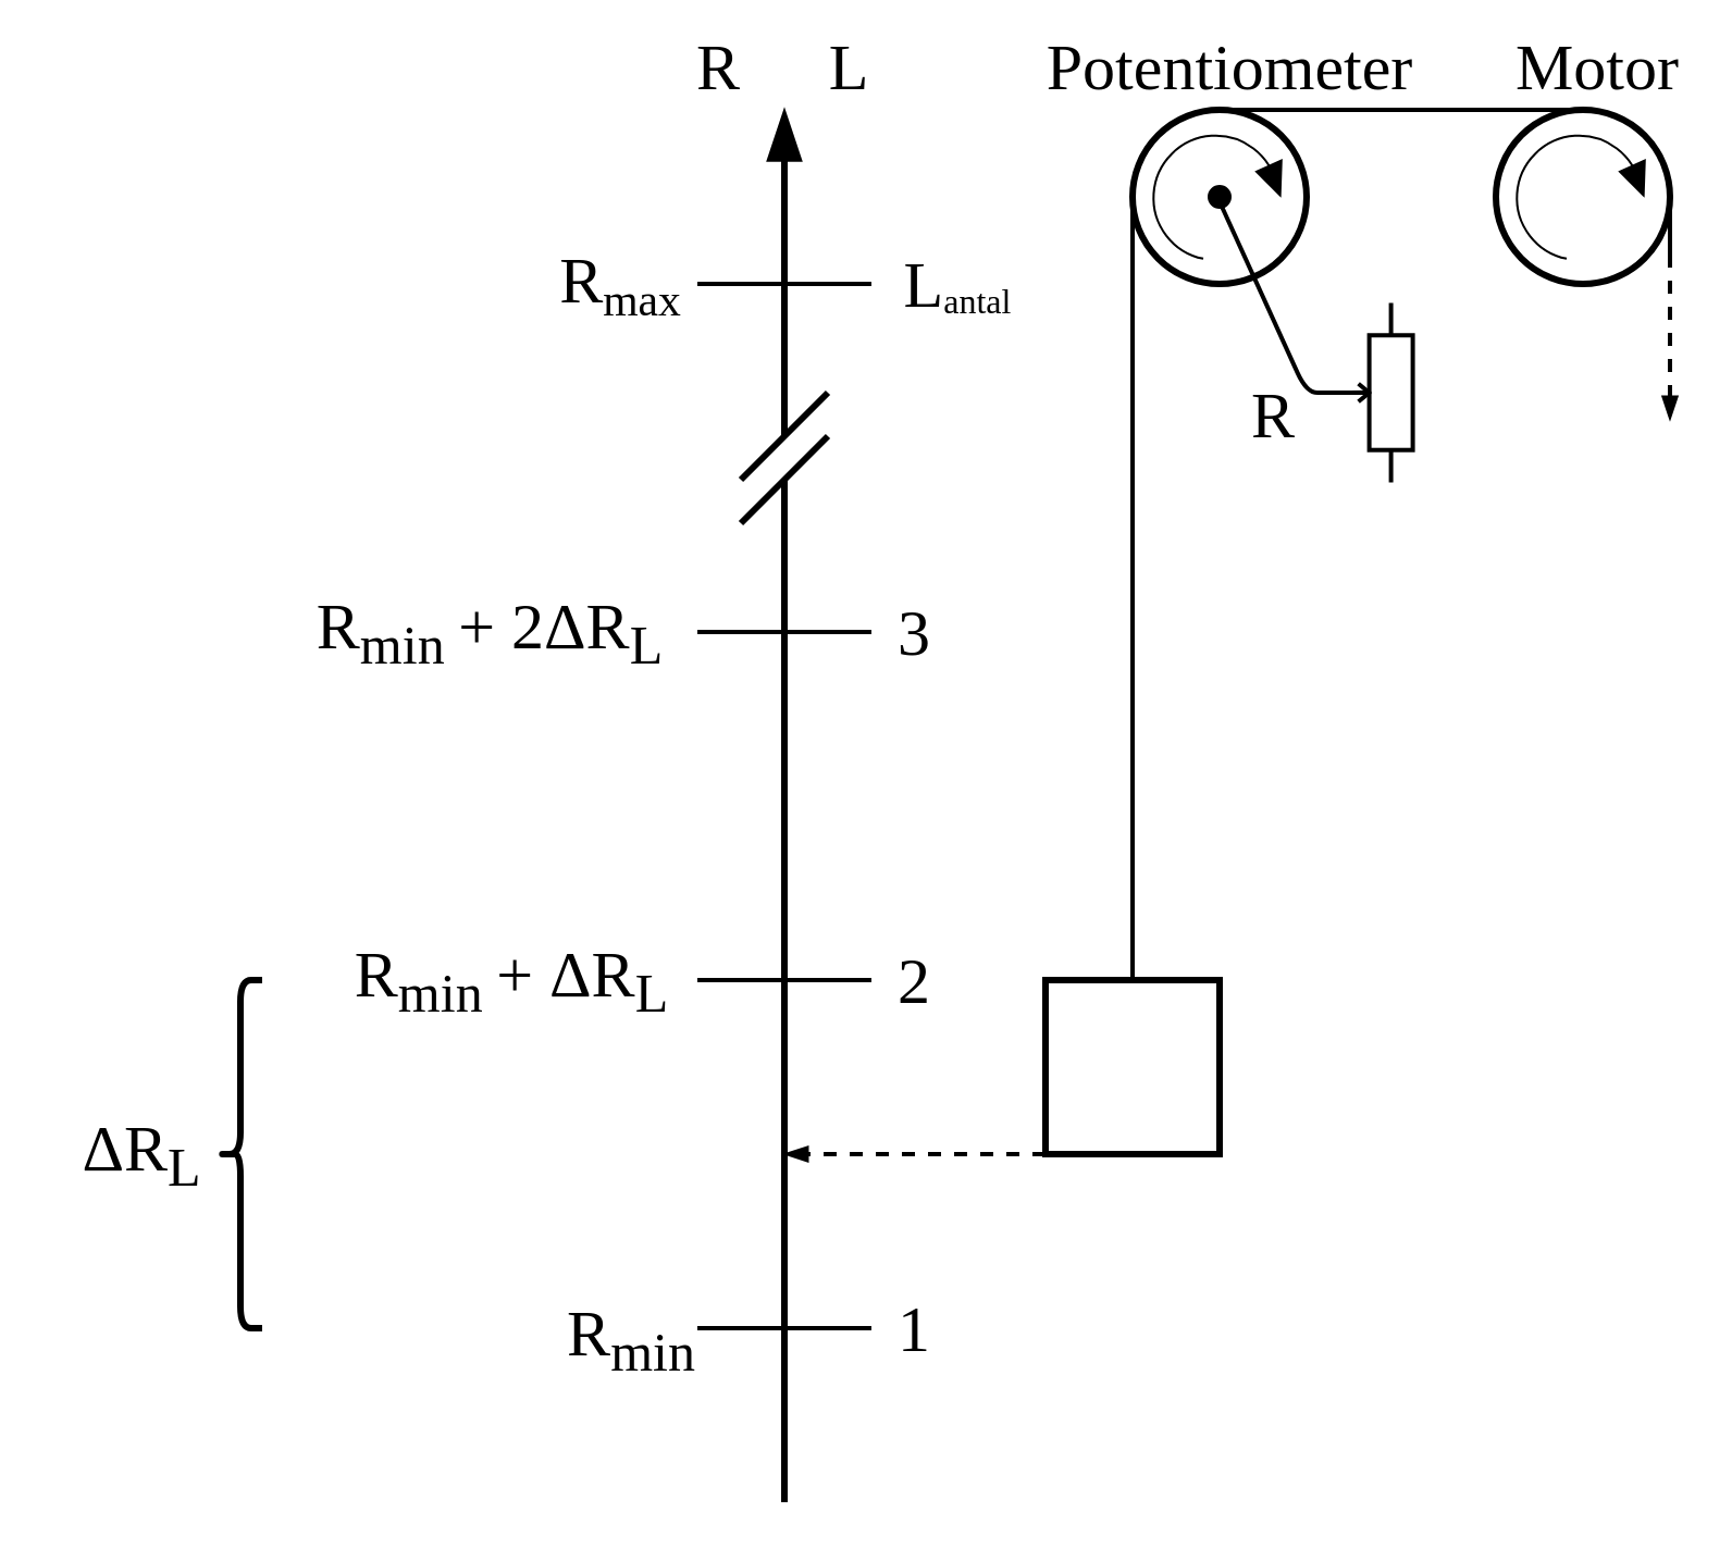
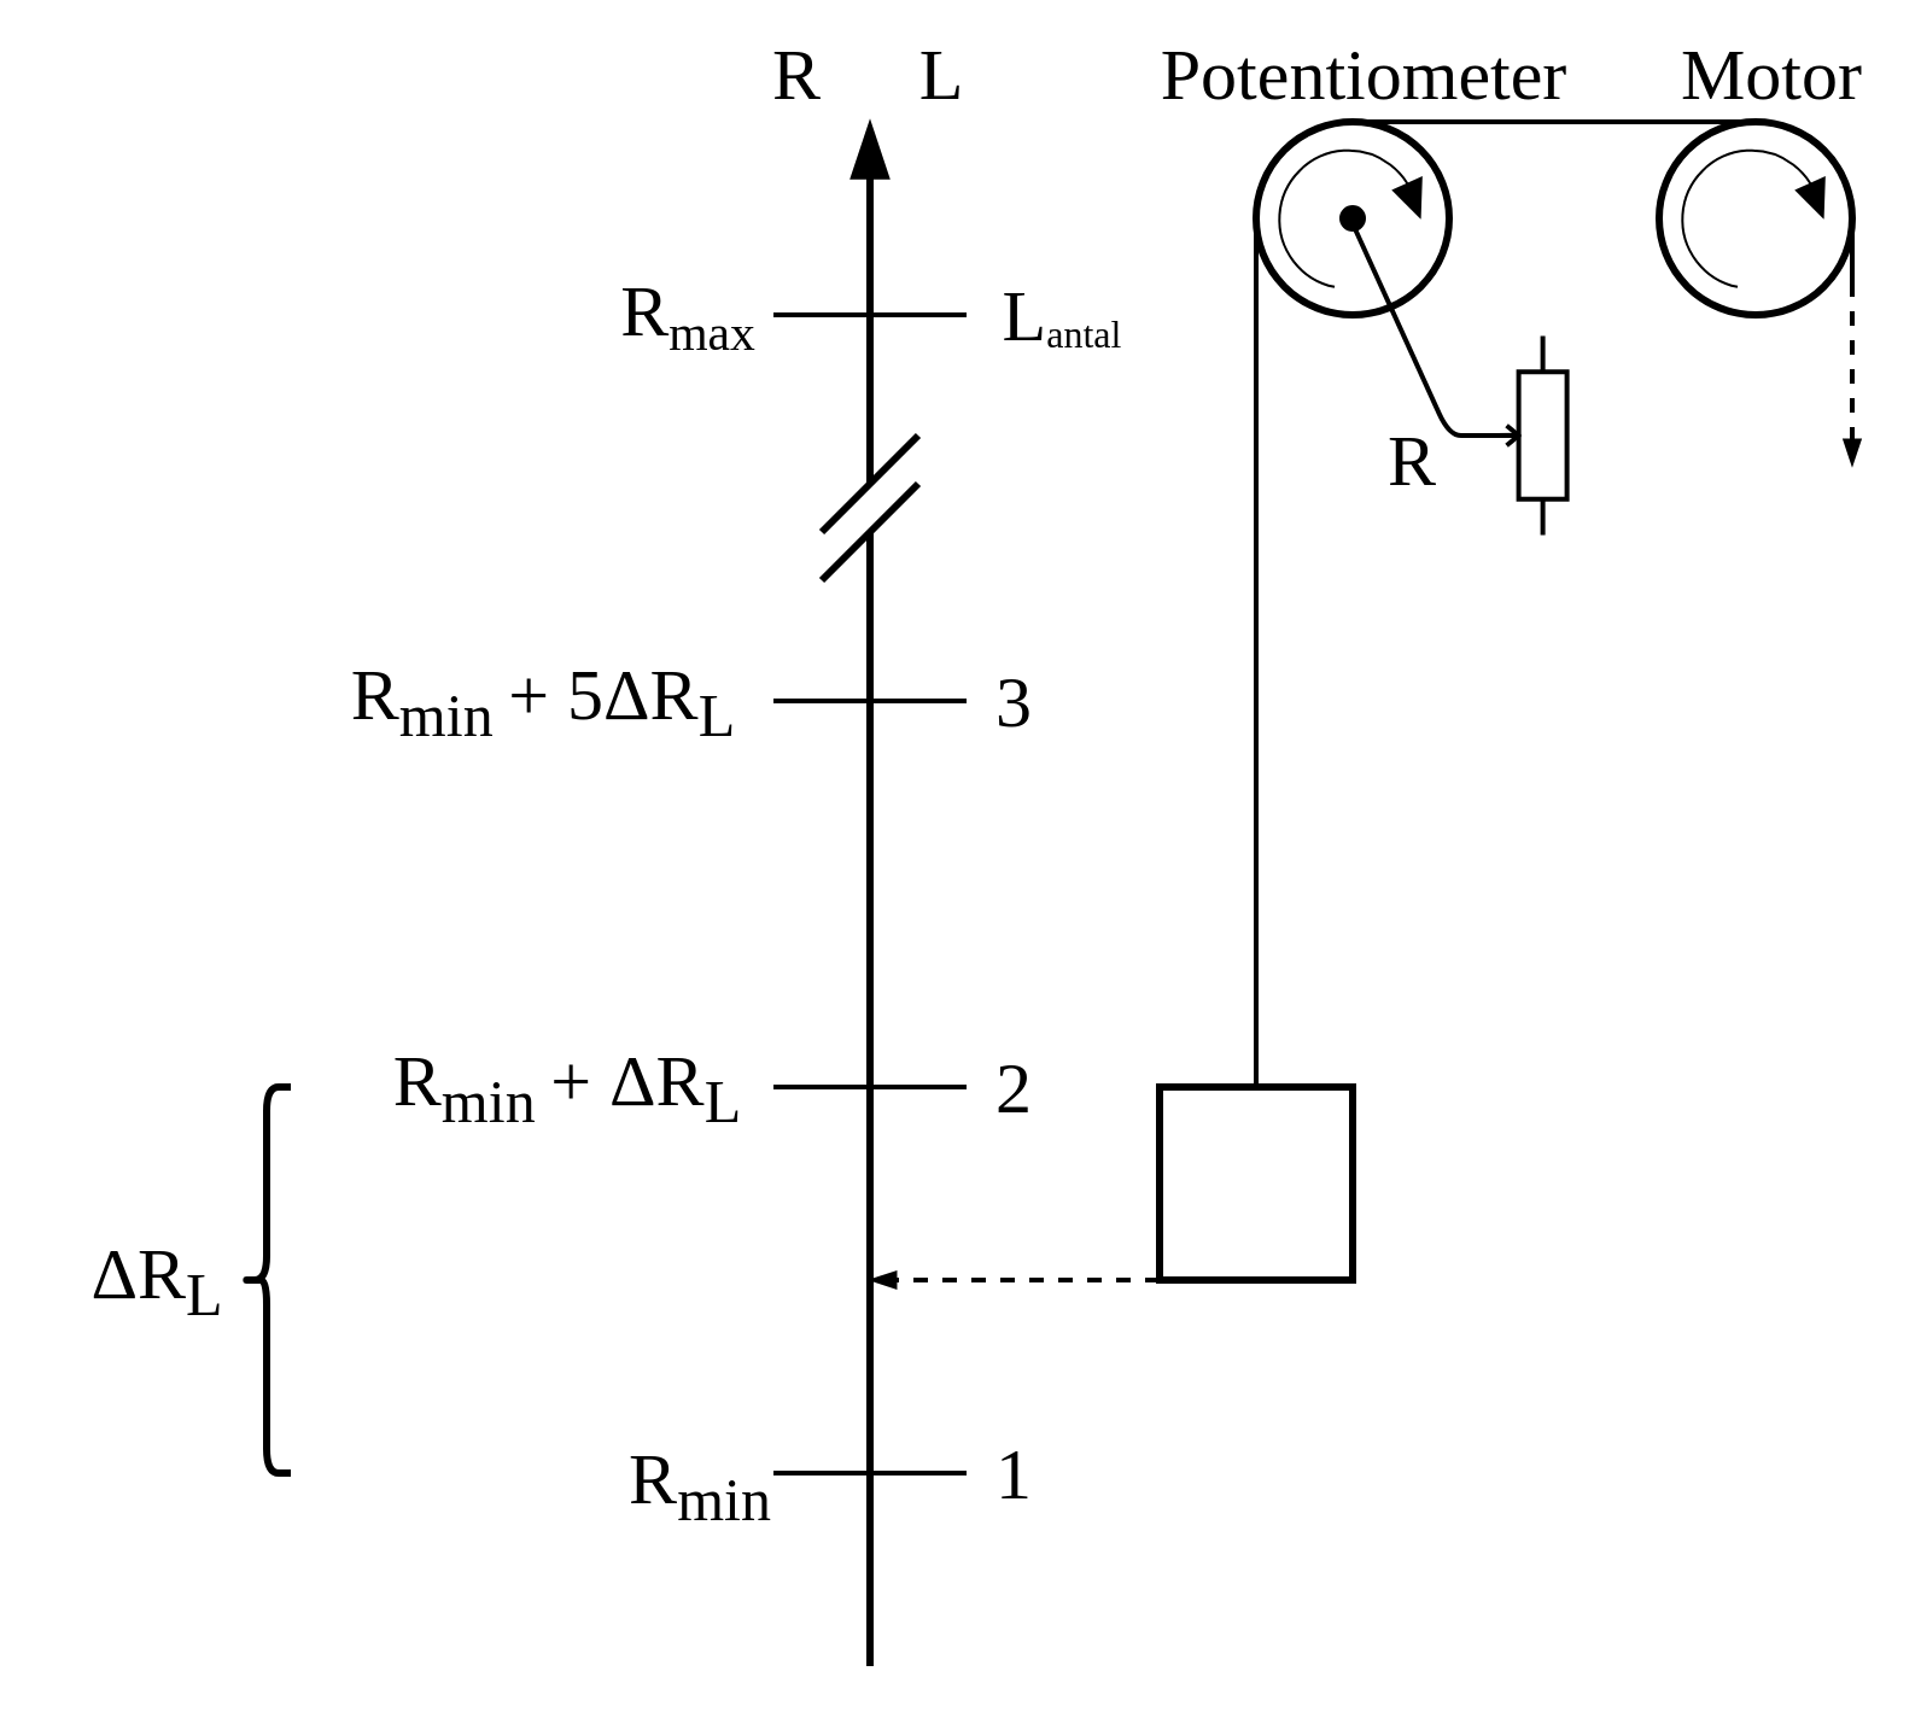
  <mxCell id="0" />
  <mxCell id="1" parent="0" />
  <mxCell id="2" value="" style="whiteSpace=wrap;html=1;aspect=fixed;strokeWidth=3;fontFamily=CMU Serif;fontStyle=0" parent="1" vertex="1"><mxGeometry x="480" y="450" width="80" height="80" as="geometry" /></mxCell>
  <mxCell id="3" value="" style="endArrow=none;html=1;exitX=0.5;exitY=0;exitDx=0;exitDy=0;strokeWidth=2;fontFamily=CMU Serif;fontStyle=0" parent="1" source="2" edge="1"><mxGeometry width="50" height="50" relative="1" as="geometry"><mxPoint x="450" y="350" as="sourcePoint" /><mxPoint x="520" y="90" as="targetPoint" /></mxGeometry></mxCell>
  <mxCell id="4" value="" style="ellipse;whiteSpace=wrap;html=1;aspect=fixed;rounded=0;sketch=0;strokeWidth=3;fontFamily=CMU Serif;fontStyle=0" parent="1" vertex="1"><mxGeometry x="520" y="50" width="80" height="80" as="geometry" /></mxCell>
  <mxCell id="5" value="" style="endArrow=none;html=1;strokeWidth=2;fontFamily=CMU Serif;fontStyle=0;entryX=0.5;entryY=0;entryDx=0;entryDy=0;" parent="1" edge="1"><mxGeometry width="50" height="50" relative="1" as="geometry"><mxPoint x="560" y="50" as="sourcePoint" /><mxPoint x="726.59" y="50" as="targetPoint" /></mxGeometry></mxCell>
  <mxCell id="6" value="" style="pointerEvents=1;verticalLabelPosition=bottom;shadow=0;dashed=0;align=center;html=1;verticalAlign=top;shape=mxgraph.electrical.resistors.potentiometer_1;rounded=0;sketch=0;rotation=90;strokeWidth=2;fontFamily=CMU Serif;fontStyle=0" parent="1" vertex="1"><mxGeometry x="587.59" y="160" width="82.41" height="40" as="geometry" /></mxCell>
  <mxCell id="7" value="" style="endArrow=none;html=1;strokeWidth=2;fontFamily=CMU Serif;fontStyle=0;spacing=2;entryX=0.499;entryY=0.483;entryDx=0;entryDy=0;entryPerimeter=0;" parent="1" target="6" edge="1"><mxGeometry width="50" height="50" relative="1" as="geometry"><mxPoint x="559" y="90" as="sourcePoint" /><mxPoint x="620" y="180" as="targetPoint" /><Array as="points"><mxPoint x="600" y="180" /><mxPoint x="610" y="180" /></Array></mxGeometry></mxCell>
  <mxCell id="8" value="" style="verticalLabelPosition=bottom;shadow=0;dashed=0;align=center;html=1;verticalAlign=top;shape=mxgraph.electrical.rot_mech.verticalLabelPosition=bottom;shadow=0;dashed=0;align=center;fillColor=strokeColor;html=1;verticalAlign=top;strokeWidth=1;shape=mxgraph.electrical.rot_mech.rotation;rounded=0;sketch=0;rotation=-45;flipV=1;fontFamily=CMU Serif;fontStyle=0" parent="1" vertex="1"><mxGeometry x="522.42" y="60.5" width="65.17" height="51" as="geometry" /></mxCell>
  <mxCell id="9" value="" style="ellipse;whiteSpace=wrap;html=1;aspect=fixed;rounded=0;sketch=0;fillColor=#000000;fontFamily=CMU Serif;fontStyle=0" parent="1" vertex="1"><mxGeometry x="555" y="85" width="10" height="10" as="geometry" /></mxCell>
  <mxCell id="10" value="" style="endArrow=none;html=1;endFill=0;strokeWidth=3;endSize=16;fontFamily=CMU Serif;fontStyle=0" parent="1" edge="1"><mxGeometry width="50" height="50" relative="1" as="geometry"><mxPoint x="360" y="690" as="sourcePoint" /><mxPoint x="360" y="220" as="targetPoint" /></mxGeometry></mxCell>
  <mxCell id="11" value="" style="endArrow=none;html=1;strokeWidth=2;fontFamily=CMU Serif;fontStyle=0" parent="1" edge="1"><mxGeometry width="50" height="50" relative="1" as="geometry"><mxPoint x="320" y="610" as="sourcePoint" /><mxPoint x="400" y="610" as="targetPoint" /></mxGeometry></mxCell>
  <mxCell id="12" value="" style="endArrow=none;html=1;strokeWidth=2;fontFamily=CMU Serif;fontStyle=0" parent="1" edge="1"><mxGeometry width="50" height="50" relative="1" as="geometry"><mxPoint x="320" y="450" as="sourcePoint" /><mxPoint x="400" y="450" as="targetPoint" /></mxGeometry></mxCell>
  <mxCell id="13" value="" style="endArrow=none;html=1;strokeWidth=2;fontFamily=CMU Serif;fontStyle=0" parent="1" edge="1"><mxGeometry width="50" height="50" relative="1" as="geometry"><mxPoint x="320" y="290" as="sourcePoint" /><mxPoint x="400" y="290" as="targetPoint" /></mxGeometry></mxCell>
  <mxCell id="14" value="" style="endArrow=none;html=1;strokeWidth=2;fontFamily=CMU Serif;fontStyle=0" parent="1" edge="1"><mxGeometry width="50" height="50" relative="1" as="geometry"><mxPoint x="320" y="130" as="sourcePoint" /><mxPoint x="400" y="130" as="targetPoint" /></mxGeometry></mxCell>
  <mxCell id="15" value="&lt;font style=&quot;font-size: 30px&quot;&gt;R&lt;sub&gt;min&lt;/sub&gt;&lt;/font&gt;" style="text;html=1;strokeColor=none;fillColor=none;align=center;verticalAlign=middle;whiteSpace=wrap;rounded=0;sketch=0;fontFamily=CMU Serif;fontStyle=0" parent="1" vertex="1"><mxGeometry x="270" y="605" width="40" height="20" as="geometry" /></mxCell>
  <mxCell id="16" value="&lt;font&gt;&lt;font style=&quot;font-size: 30px&quot;&gt;R&lt;/font&gt;&lt;font style=&quot;font-size: 25px&quot;&gt;&lt;sub&gt;max&lt;/sub&gt;&lt;/font&gt;&lt;/font&gt;" style="text;html=1;strokeColor=none;fillColor=none;align=center;verticalAlign=middle;whiteSpace=wrap;rounded=0;sketch=0;fontFamily=CMU Serif;fontStyle=0" parent="1" vertex="1"><mxGeometry x="250" y="120" width="70" height="20" as="geometry" /></mxCell>
  <mxCell id="17" value="&lt;font style=&quot;font-size: 30px&quot;&gt;&lt;font style=&quot;font-size: 30px&quot;&gt;R&lt;/font&gt;&lt;font style=&quot;font-size: 30px&quot;&gt;&lt;sub&gt;min&amp;nbsp;&lt;/sub&gt;+ ΔR&lt;sub&gt;L&lt;/sub&gt;&lt;/font&gt;&lt;/font&gt;" style="text;html=1;strokeColor=none;fillColor=none;align=center;verticalAlign=middle;whiteSpace=wrap;rounded=0;sketch=0;fontFamily=CMU Serif;fontStyle=0" parent="1" vertex="1"><mxGeometry x="150" y="440" width="170" height="20" as="geometry" /></mxCell>
- <mxCell id="18" value="&lt;font style=&quot;font-size: 30px&quot;&gt;&lt;font style=&quot;font-size: 30px&quot;&gt;R&lt;/font&gt;&lt;font style=&quot;font-size: 30px&quot;&gt;&lt;sub&gt;min&amp;nbsp;&lt;/sub&gt;+ 2ΔR&lt;sub&gt;L&lt;/sub&gt;&lt;/font&gt;&lt;/font&gt;" style="text;html=1;strokeColor=none;fillColor=none;align=center;verticalAlign=middle;whiteSpace=wrap;rounded=0;sketch=0;fontFamily=CMU Serif;fontStyle=0" parent="1" vertex="1"><mxGeometry x="130" y="280" width="190" height="20" as="geometry" /></mxCell>
+ <mxCell id="18" value="&lt;font style=&quot;font-size: 30px&quot;&gt;&lt;font style=&quot;font-size: 30px&quot;&gt;R&lt;/font&gt;&lt;font style=&quot;font-size: 30px&quot;&gt;&lt;sub&gt;min&amp;nbsp;&lt;/sub&gt;+ 5ΔR&lt;sub&gt;L&lt;/sub&gt;&lt;/font&gt;&lt;/font&gt;" style="text;html=1;strokeColor=none;fillColor=none;align=center;verticalAlign=middle;whiteSpace=wrap;rounded=0;sketch=0;fontFamily=CMU Serif;fontStyle=0" parent="1" vertex="1"><mxGeometry x="130" y="280" width="190" height="20" as="geometry" /></mxCell>
  <mxCell id="19" value="" style="shape=curlyBracket;whiteSpace=wrap;html=1;rounded=1;sketch=0;fillColor=#000000;strokeWidth=3;fontFamily=CMU Serif;fontStyle=0" parent="1" vertex="1"><mxGeometry x="100" y="450" width="20" height="160" as="geometry" /></mxCell>
  <mxCell id="20" value="&lt;font style=&quot;font-size: 30px&quot;&gt;&lt;font style=&quot;font-size: 30px&quot;&gt;ΔR&lt;sub&gt;L&lt;/sub&gt;&lt;/font&gt;&lt;/font&gt;" style="text;html=1;strokeColor=none;fillColor=none;align=center;verticalAlign=middle;whiteSpace=wrap;rounded=0;sketch=0;fontFamily=CMU Serif;fontStyle=0" parent="1" vertex="1"><mxGeometry y="520" width="90" height="20" as="geometry" x="20" /></mxCell>
  <mxCell id="21" value="&lt;font style=&quot;font-size: 30px&quot;&gt;R&lt;/font&gt;" style="text;html=1;strokeColor=none;fillColor=none;align=center;verticalAlign=middle;whiteSpace=wrap;rounded=0;sketch=0;fontFamily=CMU Serif;fontStyle=0" parent="1" vertex="1"><mxGeometry x="565" y="180" width="40" height="20" as="geometry" /></mxCell>
  <mxCell id="22" value="&lt;font style=&quot;font-size: 30px&quot;&gt;R&lt;/font&gt;" style="text;html=1;strokeColor=none;fillColor=none;align=center;verticalAlign=middle;whiteSpace=wrap;rounded=0;sketch=0;fontFamily=CMU Serif;fontStyle=0" parent="1" vertex="1"><mxGeometry x="310" y="20" width="40" height="20" as="geometry" /></mxCell>
  <mxCell id="23" value="&lt;font&gt;&lt;span style=&quot;font-size: 30px&quot;&gt;L&lt;/span&gt;&lt;sub&gt;&lt;font style=&quot;font-size: 16px&quot;&gt;antal&lt;/font&gt;&lt;/sub&gt;&lt;/font&gt;" style="text;html=1;strokeColor=none;fillColor=none;align=center;verticalAlign=middle;whiteSpace=wrap;rounded=0;sketch=0;fontFamily=CMU Serif;fontStyle=0" parent="1" vertex="1"><mxGeometry x="400" y="120" width="80" height="20" as="geometry" /></mxCell>
  <mxCell id="24" value="&lt;font style=&quot;font-size: 30px&quot;&gt;L&lt;/font&gt;" style="text;html=1;strokeColor=none;fillColor=none;align=center;verticalAlign=middle;whiteSpace=wrap;rounded=0;sketch=0;fontFamily=CMU Serif;fontStyle=0" parent="1" vertex="1"><mxGeometry x="370" y="20" width="40" height="20" as="geometry" /></mxCell>
  <mxCell id="25" value="&lt;font style=&quot;font-size: 30px&quot;&gt;3&lt;/font&gt;" style="text;html=1;strokeColor=none;fillColor=none;align=center;verticalAlign=middle;whiteSpace=wrap;rounded=0;sketch=0;fontFamily=CMU Serif;fontStyle=0" parent="1" vertex="1"><mxGeometry x="400" y="280" width="40" height="20" as="geometry" /></mxCell>
  <mxCell id="26" value="&lt;font style=&quot;font-size: 30px&quot;&gt;2&lt;/font&gt;" style="text;html=1;strokeColor=none;fillColor=none;align=center;verticalAlign=middle;whiteSpace=wrap;rounded=0;sketch=0;rotation=0;fontFamily=CMU Serif;fontStyle=0" parent="1" vertex="1"><mxGeometry x="400" y="440" width="40" height="20" as="geometry" /></mxCell>
  <mxCell id="27" value="&lt;font style=&quot;font-size: 30px&quot;&gt;1&lt;/font&gt;" style="text;html=1;strokeColor=none;fillColor=none;align=center;verticalAlign=middle;whiteSpace=wrap;rounded=0;sketch=0;rotation=0;fontFamily=CMU Serif;fontStyle=0" parent="1" vertex="1"><mxGeometry x="400" y="600" width="40" height="20" as="geometry" /></mxCell>
  <mxCell id="28" value="" style="endArrow=blockThin;dashed=1;html=1;strokeWidth=2;endFill=1;fontFamily=CMU Serif;fontStyle=0" parent="1" edge="1"><mxGeometry width="50" height="50" relative="1" as="geometry"><mxPoint x="767" y="116.5" as="sourcePoint" /><mxPoint x="767" y="192.5" as="targetPoint" /><Array as="points" /></mxGeometry></mxCell>
  <mxCell id="29" value="" style="endArrow=blockThin;dashed=1;html=1;strokeWidth=2;exitX=0;exitY=1;exitDx=0;exitDy=0;endFill=1;fontFamily=CMU Serif;fontStyle=0" parent="1" source="2" edge="1"><mxGeometry width="50" height="50" relative="1" as="geometry"><mxPoint x="430" y="380" as="sourcePoint" /><mxPoint x="360" y="530" as="targetPoint" /></mxGeometry></mxCell>
  <mxCell id="30" value="" style="endArrow=blockThin;html=1;strokeWidth=3;endFill=1;endSize=16;fontFamily=CMU Serif;fontStyle=0" parent="1" edge="1"><mxGeometry width="50" height="50" relative="1" as="geometry"><mxPoint x="360" y="200" as="sourcePoint" /><mxPoint x="360" y="50" as="targetPoint" /></mxGeometry></mxCell>
  <mxCell id="31" value="" style="endArrow=none;html=1;strokeWidth=3;fontFamily=CMU Serif;fontStyle=0" parent="1" edge="1"><mxGeometry width="50" height="50" relative="1" as="geometry"><mxPoint x="340" y="220" as="sourcePoint" /><mxPoint x="380" y="180" as="targetPoint" /><Array as="points"><mxPoint x="380" y="180" /></Array></mxGeometry></mxCell>
  <mxCell id="32" value="" style="endArrow=none;html=1;strokeWidth=3;fontFamily=CMU Serif;fontStyle=0" parent="1" edge="1"><mxGeometry width="50" height="50" relative="1" as="geometry"><mxPoint x="340" y="240" as="sourcePoint" /><mxPoint x="380" y="200" as="targetPoint" /><Array as="points"><mxPoint x="380" y="200" /></Array></mxGeometry></mxCell>
  <mxCell id="33" value="&lt;span style=&quot;font-size: 30px&quot;&gt;Motor&lt;/span&gt;" style="text;html=1;strokeColor=none;fillColor=none;align=center;verticalAlign=middle;whiteSpace=wrap;rounded=0;sketch=0;fontFamily=CMU Serif;fontStyle=0" vertex="1" parent="1"><mxGeometry x="694" y="20" width="80" height="20" as="geometry" /></mxCell>
  <mxCell id="34" value="&lt;span style=&quot;font-size: 30px&quot;&gt;Potentiometer&lt;/span&gt;" style="text;html=1;strokeColor=none;fillColor=none;align=center;verticalAlign=middle;whiteSpace=wrap;rounded=0;sketch=0;fontFamily=CMU Serif;fontStyle=0" vertex="1" parent="1"><mxGeometry x="525" y="20" width="80" height="20" as="geometry" /></mxCell>
  <mxCell id="35" value="" style="endArrow=none;html=1;strokeWidth=2;fontFamily=CMU Serif;fontStyle=0" edge="1" parent="1"><mxGeometry width="50" height="50" relative="1" as="geometry"><mxPoint x="767" y="117" as="sourcePoint" /><mxPoint x="767" y="95" as="targetPoint" /></mxGeometry></mxCell>
  <mxCell id="36" value="" style="ellipse;whiteSpace=wrap;html=1;aspect=fixed;rounded=0;sketch=0;strokeWidth=3;fontFamily=CMU Serif;fontStyle=0" vertex="1" parent="1"><mxGeometry x="687" y="50" width="80" height="80" as="geometry" /></mxCell>
  <mxCell id="37" value="" style="verticalLabelPosition=bottom;shadow=0;dashed=0;align=center;html=1;verticalAlign=top;shape=mxgraph.electrical.rot_mech.verticalLabelPosition=bottom;shadow=0;dashed=0;align=center;fillColor=strokeColor;html=1;verticalAlign=top;strokeWidth=1;shape=mxgraph.electrical.rot_mech.rotation;rounded=0;sketch=0;rotation=-45;flipV=1;fontFamily=CMU Serif;fontStyle=0" vertex="1" parent="1"><mxGeometry x="689.42" y="60.5" width="65.17" height="51" as="geometry" /></mxCell>
